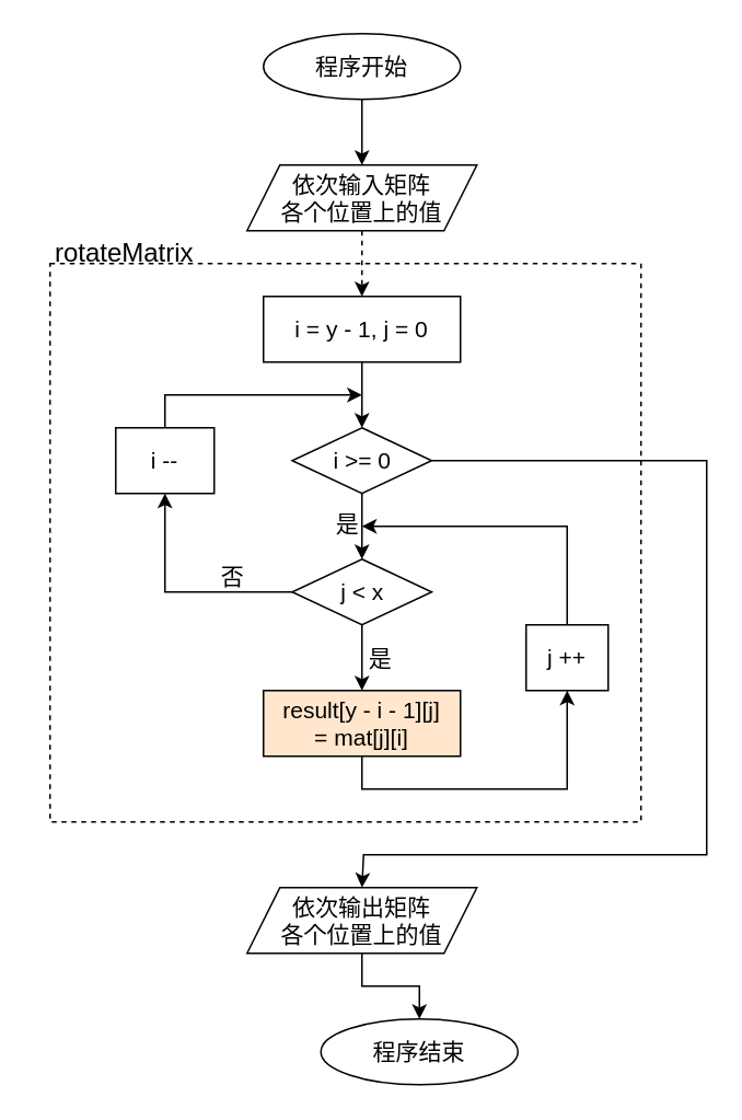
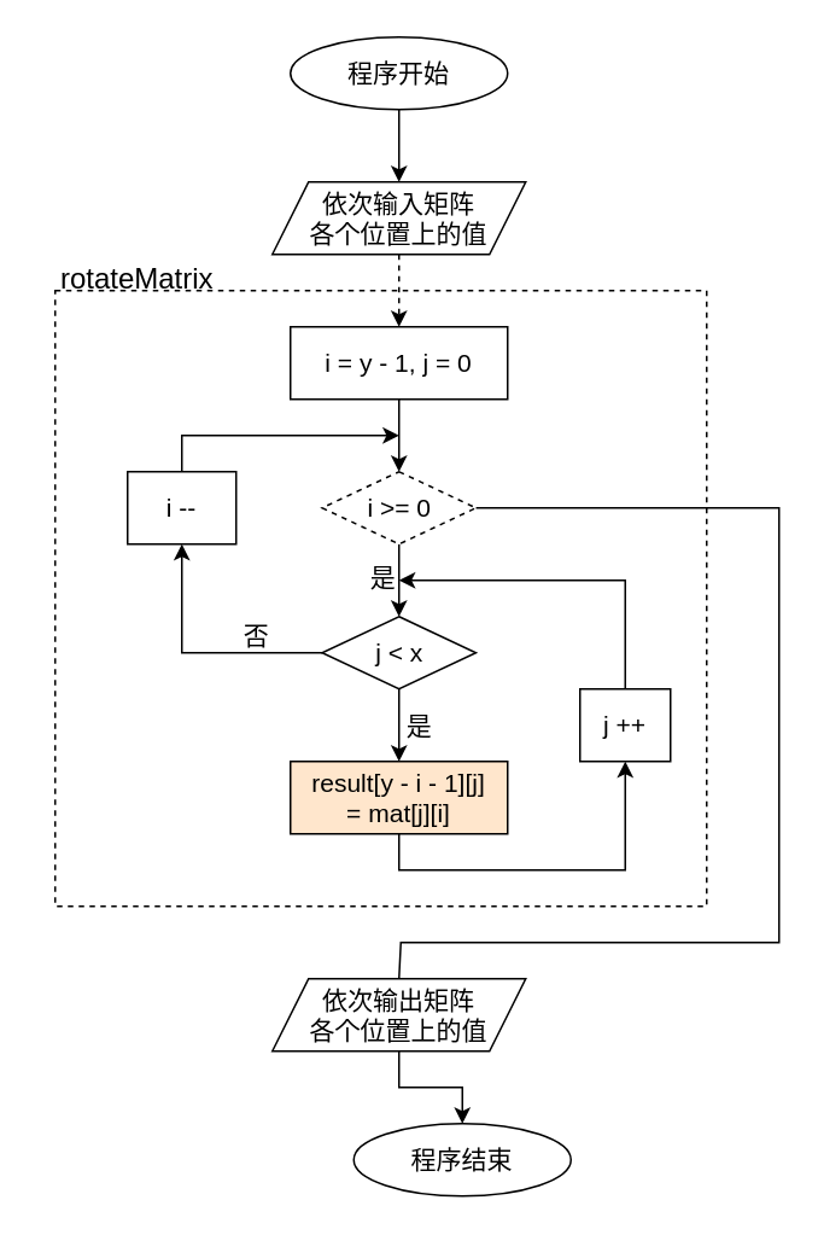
  <mxCell id="0" />
  <mxCell id="1" parent="0" />
  <mxCell id="2" value="" style="edgeStyle=orthogonalEdgeStyle;rounded=0;orthogonalLoop=1;jettySize=auto;html=1;" parent="1" source="3" target="6" edge="1"><mxGeometry relative="1" as="geometry" /></mxCell>
  <mxCell id="3" value="&lt;font style=&quot;font-size: 14px;&quot;&gt;程序开始&lt;/font&gt;" style="ellipse;whiteSpace=wrap;html=1;" parent="1" vertex="1"><mxGeometry x="160" y="20" width="120" height="40" as="geometry" /></mxCell>
  <mxCell id="4" value="&lt;font style=&quot;font-size: 14px;&quot;&gt;程序结束&lt;/font&gt;" style="ellipse;whiteSpace=wrap;html=1;" parent="1" vertex="1"><mxGeometry x="195" y="620" width="120" height="40" as="geometry" /></mxCell>
  <mxCell id="5" value="" style="edgeStyle=orthogonalEdgeStyle;rounded=0;orthogonalLoop=1;jettySize=auto;html=1;dashed=1;" edge="1" parent="1" source="6" target="13"><mxGeometry relative="1" as="geometry" /></mxCell>
  <mxCell id="6" value="&lt;span style=&quot;font-size: 14px;&quot;&gt;依次输入矩阵&lt;br&gt;各个位置上的值&lt;/span&gt;" style="shape=parallelogram;perimeter=parallelogramPerimeter;whiteSpace=wrap;html=1;fixedSize=1;" parent="1" vertex="1"><mxGeometry x="150" y="100" width="140" height="40" as="geometry" /></mxCell>
  <mxCell id="7" value="" style="edgeStyle=orthogonalEdgeStyle;rounded=0;orthogonalLoop=1;jettySize=auto;html=1;" edge="1" parent="1" source="11" target="15"><mxGeometry relative="1" as="geometry" /></mxCell>
  <mxCell id="8" value="&lt;font style=&quot;font-size: 14px;&quot;&gt;是&lt;/font&gt;" style="edgeLabel;html=1;align=center;verticalAlign=middle;resizable=0;points=[];" vertex="1" connectable="0" parent="7"><mxGeometry x="-0.25" y="2" relative="1" as="geometry"><mxPoint x="8" y="5" as="offset" /></mxGeometry></mxCell>
  <mxCell id="9" style="edgeStyle=orthogonalEdgeStyle;rounded=0;orthogonalLoop=1;jettySize=auto;html=1;exitX=0;exitY=0.5;exitDx=0;exitDy=0;entryX=0.5;entryY=1;entryDx=0;entryDy=0;" edge="1" parent="1" source="11" target="23"><mxGeometry relative="1" as="geometry" /></mxCell>
  <mxCell id="10" value="否" style="edgeLabel;html=1;align=center;verticalAlign=middle;resizable=0;points=[];fontSize=14;" vertex="1" connectable="0" parent="9"><mxGeometry x="-0.479" y="-2" relative="1" as="geometry"><mxPoint x="-1" y="-8" as="offset" /></mxGeometry></mxCell>
  <mxCell id="11" value="j &amp;lt; x" style="rhombus;whiteSpace=wrap;html=1;fontSize=14;" vertex="1" parent="1"><mxGeometry x="177.5" y="340" width="85" height="40" as="geometry" /></mxCell>
  <mxCell id="12" value="" style="edgeStyle=orthogonalEdgeStyle;rounded=0;orthogonalLoop=1;jettySize=auto;html=1;" edge="1" parent="1" source="13" target="21"><mxGeometry relative="1" as="geometry" /></mxCell>
  <mxCell id="13" value="i = y - 1, j = 0" style="rounded=0;whiteSpace=wrap;html=1;fontSize=14;" vertex="1" parent="1"><mxGeometry x="160" y="180" width="120" height="40" as="geometry" /></mxCell>
  <mxCell id="14" style="edgeStyle=orthogonalEdgeStyle;rounded=0;orthogonalLoop=1;jettySize=auto;html=1;exitX=0.5;exitY=1;exitDx=0;exitDy=0;entryX=0.5;entryY=1;entryDx=0;entryDy=0;" edge="1" parent="1" source="15" target="17"><mxGeometry relative="1" as="geometry" /></mxCell>
  <mxCell id="15" value="&lt;span style=&quot;font-size: 14px;&quot; lang=&quot;EN-US&quot;&gt;result[y - i - 1][j]&lt;br&gt;= mat[j][i]&lt;/span&gt;" style="rounded=0;whiteSpace=wrap;html=1;fillColor=#ffe6cc;" vertex="1" parent="1"><mxGeometry x="160" y="420" width="120" height="40" as="geometry" /></mxCell>
  <mxCell id="16" style="edgeStyle=orthogonalEdgeStyle;rounded=0;orthogonalLoop=1;jettySize=auto;html=1;exitX=0.5;exitY=0;exitDx=0;exitDy=0;" edge="1" parent="1" source="17"><mxGeometry relative="1" as="geometry"><mxPoint x="220" y="320" as="targetPoint" /><Array as="points"><mxPoint x="345" y="320" /></Array></mxGeometry></mxCell>
  <mxCell id="17" value="&lt;font style=&quot;font-size: 14px;&quot;&gt;j ++&lt;/font&gt;" style="rounded=0;whiteSpace=wrap;html=1;" vertex="1" parent="1"><mxGeometry x="320" y="380" width="50" height="40" as="geometry" /></mxCell>
  <mxCell id="18" value="" style="edgeStyle=orthogonalEdgeStyle;rounded=0;orthogonalLoop=1;jettySize=auto;html=1;" edge="1" parent="1" source="21" target="11"><mxGeometry relative="1" as="geometry" /></mxCell>
  <mxCell id="19" value="&lt;font style=&quot;font-size: 14px;&quot;&gt;是&lt;/font&gt;" style="edgeLabel;html=1;align=center;verticalAlign=middle;resizable=0;points=[];" vertex="1" connectable="0" parent="18"><mxGeometry x="-0.083" relative="1" as="geometry"><mxPoint x="-10" as="offset" /></mxGeometry></mxCell>
- <mxCell id="20" style="edgeStyle=orthogonalEdgeStyle;rounded=0;orthogonalLoop=1;jettySize=auto;html=1;exitX=1;exitY=0.5;exitDx=0;exitDy=0;entryX=0.5;entryY=0;entryDx=0;entryDy=0;" edge="1" parent="1" source="21" target="25"><mxGeometry relative="1" as="geometry"><mxPoint x="220" y="540" as="targetPoint" /><Array as="points"><mxPoint x="430" y="280" /><mxPoint x="430" y="520" /><mxPoint x="221" y="520" /></Array></mxGeometry></mxCell>
- <mxCell id="21" value="i &amp;gt;= 0" style="rhombus;whiteSpace=wrap;html=1;fontSize=14;" vertex="1" parent="1"><mxGeometry x="177.5" y="260" width="85" height="40" as="geometry" /></mxCell>
+ <mxCell id="20" style="edgeStyle=orthogonalEdgeStyle;rounded=0;orthogonalLoop=1;jettySize=auto;html=1;exitX=1;exitY=0.5;exitDx=0;exitDy=0;entryX=0.5;entryY=0;entryDx=0;entryDy=0;endArrow=none;" edge="1" parent="1" source="21" target="25"><mxGeometry relative="1" as="geometry"><mxPoint x="220" y="540" as="targetPoint" /><Array as="points"><mxPoint x="430" y="280" /><mxPoint x="430" y="520" /><mxPoint x="221" y="520" /></Array></mxGeometry></mxCell>
+ <mxCell id="21" value="i &amp;gt;= 0" style="rhombus;whiteSpace=wrap;html=1;fontSize=14;dashed=1;" vertex="1" parent="1"><mxGeometry x="177.5" y="260" width="85" height="40" as="geometry" /></mxCell>
  <mxCell id="22" style="edgeStyle=orthogonalEdgeStyle;rounded=0;orthogonalLoop=1;jettySize=auto;html=1;exitX=0.5;exitY=0;exitDx=0;exitDy=0;" edge="1" parent="1" source="23"><mxGeometry relative="1" as="geometry"><mxPoint x="220" y="240" as="targetPoint" /><Array as="points"><mxPoint x="120" y="240" /><mxPoint x="220" y="240" /></Array></mxGeometry></mxCell>
  <mxCell id="23" value="&lt;font style=&quot;font-size: 14px;&quot;&gt;i --&lt;/font&gt;" style="rounded=0;whiteSpace=wrap;html=1;" vertex="1" parent="1"><mxGeometry x="70" y="260" width="60" height="40" as="geometry" /></mxCell>
  <mxCell id="24" value="" style="edgeStyle=orthogonalEdgeStyle;rounded=0;orthogonalLoop=1;jettySize=auto;html=1;" edge="1" parent="1" source="25" target="4"><mxGeometry relative="1" as="geometry" /></mxCell>
  <mxCell id="25" value="&lt;span style=&quot;font-size: 14px;&quot;&gt;依次输出矩阵&lt;br&gt;各个位置上的值&lt;/span&gt;" style="shape=parallelogram;perimeter=parallelogramPerimeter;whiteSpace=wrap;html=1;fixedSize=1;" vertex="1" parent="1"><mxGeometry x="150" y="540" width="140" height="40" as="geometry" /></mxCell>
  <mxCell id="26" value="" style="rounded=0;whiteSpace=wrap;html=1;dashed=1;fillColor=none;" vertex="1" parent="1"><mxGeometry x="30" y="160" width="360" height="340" as="geometry" /></mxCell>
  <mxCell id="27" value="&#10;&lt;span style=&quot;font-size:12.0pt;font-family:&#10;&amp;quot;Times New Roman&amp;quot;,serif;mso-fareast-font-family:宋体;mso-font-kerning:1.0pt;&#10;mso-ansi-language:EN-US;mso-fareast-language:ZH-CN;mso-bidi-language:AR-SA&quot; lang=&quot;EN-US&quot;&gt;rotateMatrix&lt;/span&gt;&#10;&#10;&#10;&#10;" style="text;html=1;align=center;verticalAlign=middle;resizable=0;points=[];autosize=1;strokeColor=none;fillColor=none;" vertex="1" parent="1"><mxGeometry x="20" y="130" width="110" height="90" as="geometry" /></mxCell>
